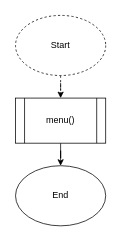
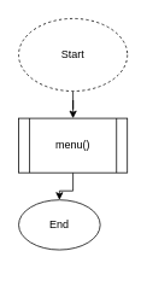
  <mxCell id="0" />
  <mxCell id="1" parent="0" />
- <mxCell id="2" value="" style="edgeStyle=orthogonalEdgeStyle;rounded=0;orthogonalLoop=1;jettySize=auto;html=1;dashed=1;" edge="1" parent="1" source="3" target="5"><mxGeometry relative="1" as="geometry" /></mxCell>
+ <mxCell id="2" value="" style="edgeStyle=orthogonalEdgeStyle;rounded=0;orthogonalLoop=1;jettySize=auto;html=1;" edge="1" parent="1" source="3" target="5"><mxGeometry relative="1" as="geometry" /></mxCell>
  <mxCell id="3" value="Start" style="ellipse;whiteSpace=wrap;html=1;dashed=1;" vertex="1" parent="1"><mxGeometry x="20" y="20" width="120" height="80" as="geometry" /></mxCell>
  <mxCell id="4" value="" style="edgeStyle=orthogonalEdgeStyle;rounded=0;orthogonalLoop=1;jettySize=auto;html=1;" edge="1" parent="1" source="5" target="6"><mxGeometry relative="1" as="geometry" /></mxCell>
  <mxCell id="5" value="menu()" style="shape=process;whiteSpace=wrap;html=1;backgroundOutline=1;" vertex="1" parent="1"><mxGeometry x="20" y="130" width="120" height="60" as="geometry" /></mxCell>
- <mxCell id="6" value="End" style="ellipse;whiteSpace=wrap;html=1;" vertex="1" parent="1"><mxGeometry x="20" y="220" width="120" height="80" as="geometry" /></mxCell>
+ <mxCell id="6" value="End" style="ellipse;whiteSpace=wrap;html=1;" vertex="1" parent="1"><mxGeometry x="20" y="220" width="90" height="55" as="geometry" /></mxCell>
